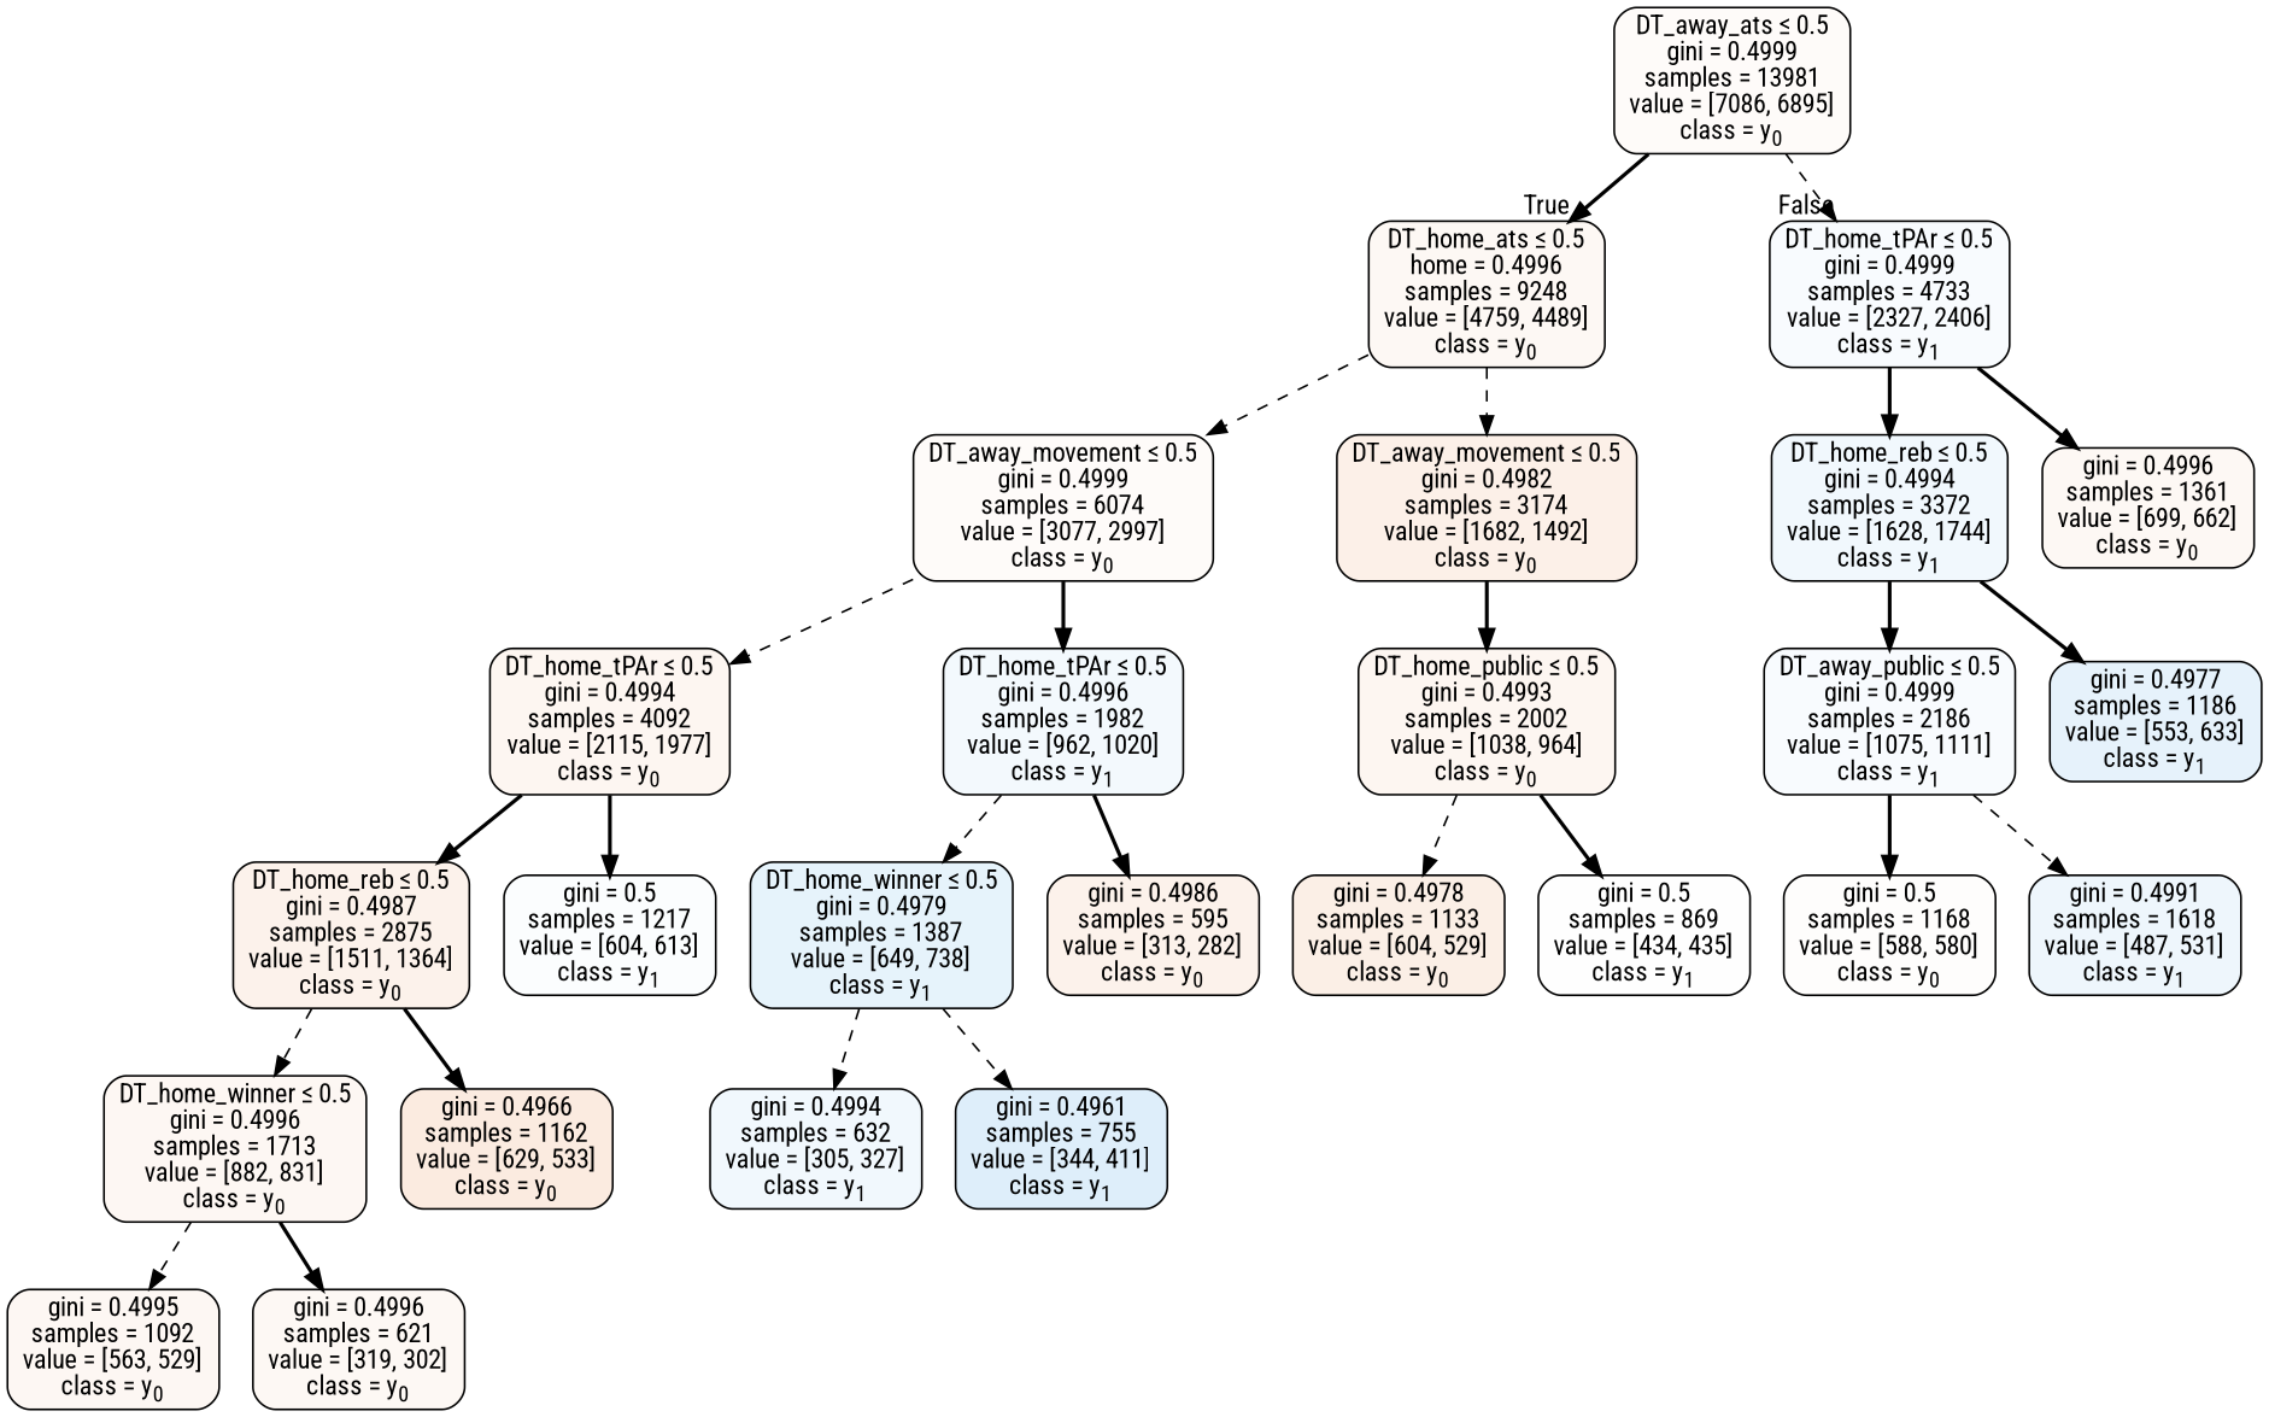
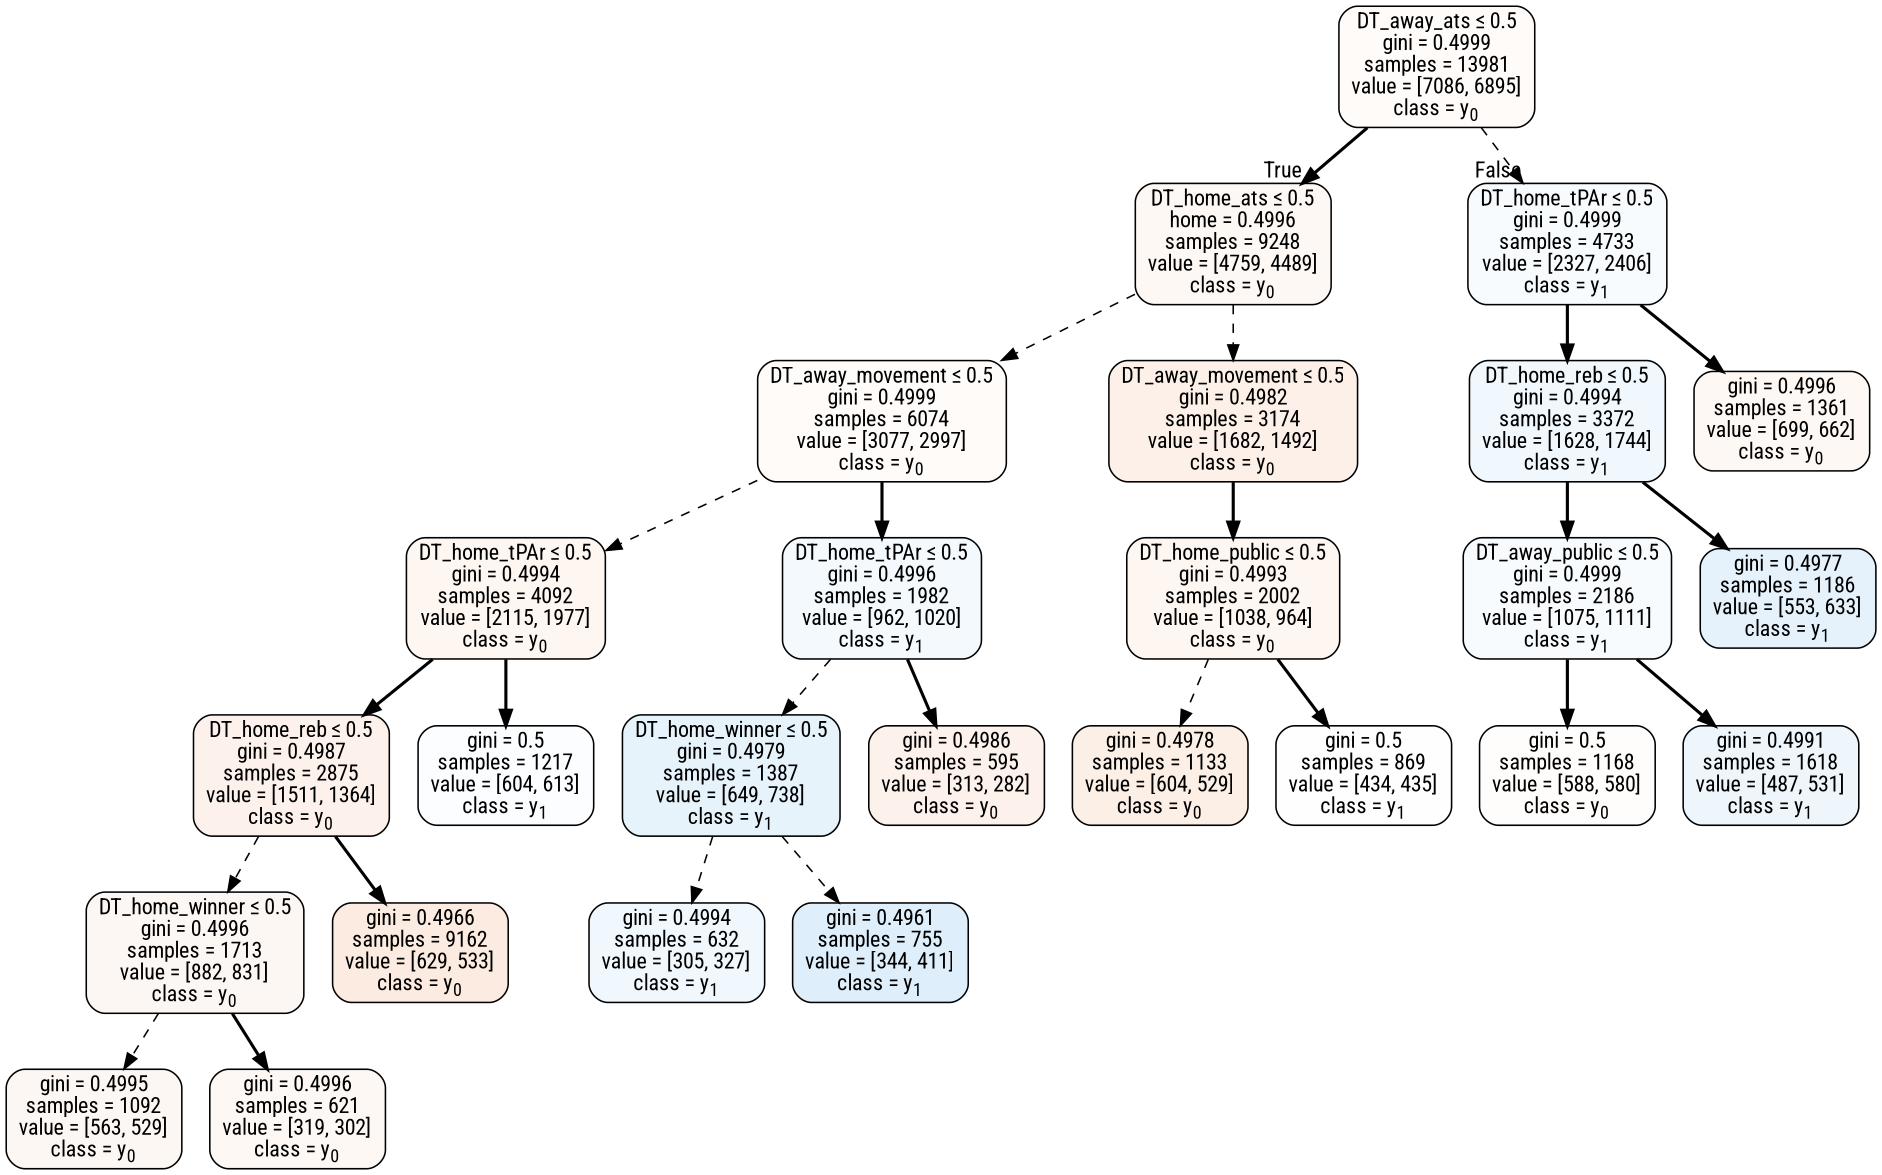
  digraph {
    fontname="Roboto Condensed"
    node [color=black fillcolor="#e5813907" fontname="Roboto Condensed" shape=box style="filled, rounded"]
    edge [fontname="Roboto Condensed" style=bold]
    n1 [label=<DT_away_ats &le; 0.5<br/>gini = 0.4999<br/>samples = 13981<br/>value = [7086, 6895]<br/>class = y<SUB>0</SUB>>]
    n2 [fillcolor="#e581390e" label=<DT_home_ats &le; 0.5<br/>home = 0.4996<br/>samples = 9248<br/>value = [4759, 4489]<br/>class = y<SUB>0</SUB>>]
    n3 [fillcolor="#399de508" label=<DT_home_tPAr &le; 0.5<br/>gini = 0.4999<br/>samples = 4733<br/>value = [2327, 2406]<br/>class = y<SUB>1</SUB>>]
    n4 [label=<DT_away_movement &le; 0.5<br/>gini = 0.4999<br/>samples = 6074<br/>value = [3077, 2997]<br/>class = y<SUB>0</SUB>>]
    n5 [fillcolor="#e581391d" label=<DT_away_movement &le; 0.5<br/>gini = 0.4982<br/>samples = 3174<br/>value = [1682, 1492]<br/>class = y<SUB>0</SUB>>]
    n6 [fillcolor="#399de511" label=<DT_home_reb &le; 0.5<br/>gini = 0.4994<br/>samples = 3372<br/>value = [1628, 1744]<br/>class = y<SUB>1</SUB>>]
    n7 [fillcolor="#e581390d" label=<gini = 0.4996<br/>samples = 1361<br/>value = [699, 662]<br/>class = y<SUB>0</SUB>>]
    n8 [fillcolor="#e5813911" label=<DT_home_tPAr &le; 0.5<br/>gini = 0.4994<br/>samples = 4092<br/>value = [2115, 1977]<br/>class = y<SUB>0</SUB>>]
    n9 [fillcolor="#399de50f" label=<DT_home_tPAr &le; 0.5<br/>gini = 0.4996<br/>samples = 1982<br/>value = [962, 1020]<br/>class = y<SUB>1</SUB>>]
    n10 [fillcolor="#e5813912" label=<DT_home_public &le; 0.5<br/>gini = 0.4993<br/>samples = 2002<br/>value = [1038, 964]<br/>class = y<SUB>0</SUB>>]
    n11 [fillcolor="#e5813919" label=<DT_home_reb &le; 0.5<br/>gini = 0.4987<br/>samples = 2875<br/>value = [1511, 1364]<br/>class = y<SUB>0</SUB>>]
    n12 [fillcolor="#399de504" label=<gini = 0.5<br/>samples = 1217<br/>value = [604, 613]<br/>class = y<SUB>1</SUB>>]
    n13 [fillcolor="#399de51f" label=<DT_home_winner &le; 0.5<br/>gini = 0.4979<br/>samples = 1387<br/>value = [649, 738]<br/>class = y<SUB>1</SUB>>]
    n14 [fillcolor="#e5813919" label=<gini = 0.4986<br/>samples = 595<br/>value = [313, 282]<br/>class = y<SUB>0</SUB>>]
    n15 [fillcolor="#e581390f" label=<DT_home_winner &le; 0.5<br/>gini = 0.4996<br/>samples = 1713<br/>value = [882, 831]<br/>class = y<SUB>0</SUB>>]
-   n16 [fillcolor="#e5813927" label=<gini = 0.4966<br/>samples = 1162<br/>value = [629, 533]<br/>class = y<SUB>0</SUB>>]
+   n16 [fillcolor="#e5813927" label=<gini = 0.4966<br/>samples = 9162<br/>value = [629, 533]<br/>class = y<SUB>0</SUB>>]
    n17 [fillcolor="#e581390f" label=<gini = 0.4995<br/>samples = 1092<br/>value = [563, 529]<br/>class = y<SUB>0</SUB>>]
    n18 [fillcolor="#e581390e" label=<gini = 0.4996<br/>samples = 621<br/>value = [319, 302]<br/>class = y<SUB>0</SUB>>]
    n19 [fillcolor="#399de511" label=<gini = 0.4994<br/>samples = 632<br/>value = [305, 327]<br/>class = y<SUB>1</SUB>>]
    n20 [fillcolor="#399de52a" label=<gini = 0.4961<br/>samples = 755<br/>value = [344, 411]<br/>class = y<SUB>1</SUB>>]
    n21 [fillcolor="#e5813920" label=<gini = 0.4978<br/>samples = 1133<br/>value = [604, 529]<br/>class = y<SUB>0</SUB>>]
    n22 [fillcolor="#399de501" label=<gini = 0.5<br/>samples = 869<br/>value = [434, 435]<br/>class = y<SUB>1</SUB>>]
    n23 [fillcolor="#399de508" label=<DT_away_public &le; 0.5<br/>gini = 0.4999<br/>samples = 2186<br/>value = [1075, 1111]<br/>class = y<SUB>1</SUB>>]
    n24 [fillcolor="#399de520" label=<gini = 0.4977<br/>samples = 1186<br/>value = [553, 633]<br/>class = y<SUB>1</SUB>>]
    n25 [fillcolor="#e5813903" label=<gini = 0.5<br/>samples = 1168<br/>value = [588, 580]<br/>class = y<SUB>0</SUB>>]
    n26 [fillcolor="#399de515" label=<gini = 0.4991<br/>samples = 1618<br/>value = [487, 531]<br/>class = y<SUB>1</SUB>>]
    n1 -> n2 [headlabel=True labelangle=45 labeldistance=2.5]
    n1 -> n3 [headlabel=False labelangle=-45 labeldistance=2.5 style=dashed]
    n2 -> n4 [style=dashed]
    n2 -> n5 [style=dashed]
    n3 -> n6
    n3 -> n7
    n4 -> n8 [style=dashed]
    n4 -> n9
    n5 -> n10
    n6 -> n23
    n6 -> n24
    n8 -> n11
    n8 -> n12
    n9 -> n13 [style=dashed]
    n9 -> n14
    n10 -> n21 [style=dashed]
    n10 -> n22
    n11 -> n15 [style=dashed]
    n11 -> n16
    n13 -> n19 [style=dashed]
    n13 -> n20 [style=dashed]
    n15 -> n17 [style=dashed]
    n15 -> n18
    n23 -> n25
-   n23 -> n26 [style=dashed]
+   n23 -> n26
  }
